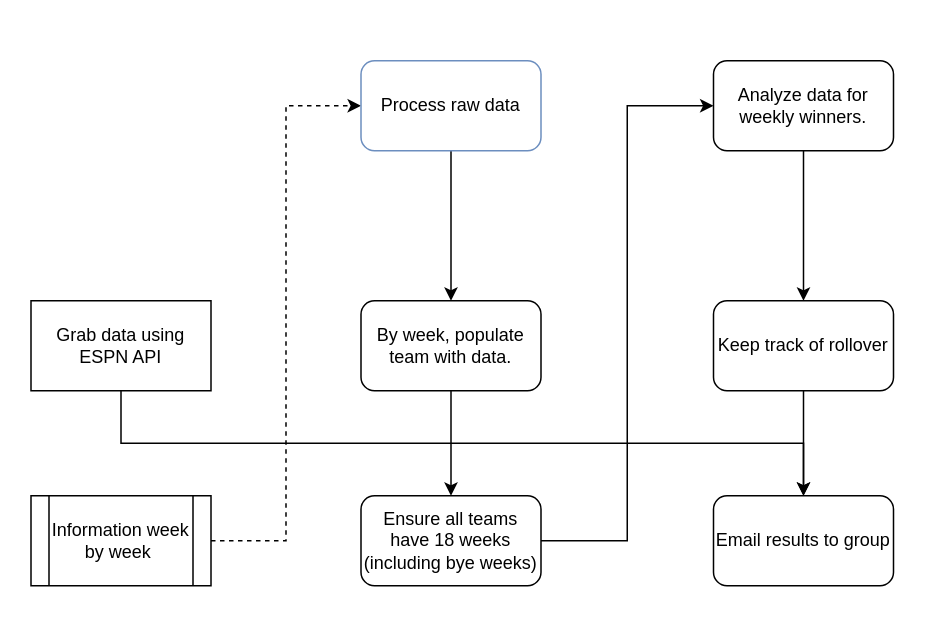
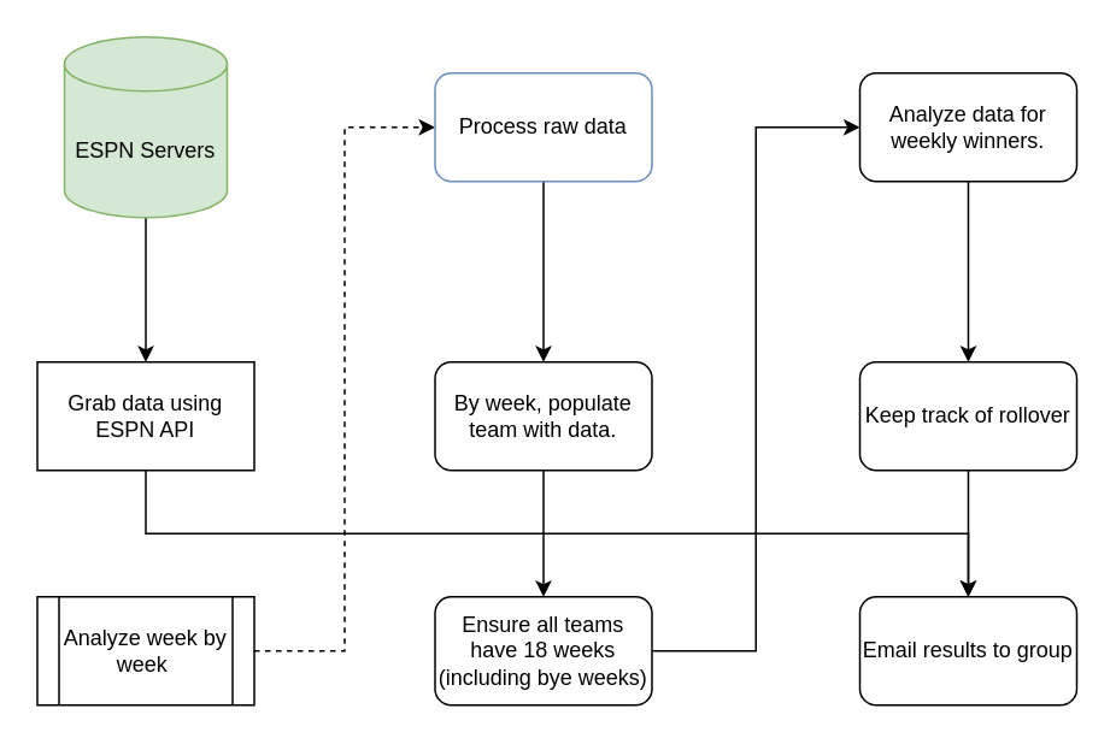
  <mxCell id="0" />
  <mxCell id="1" parent="0" />
+ <mxCell id="2" value="" style="edgeStyle=orthogonalEdgeStyle;rounded=0;orthogonalLoop=1;jettySize=auto;html=1;" edge="1" parent="1" source="3" target="5"><mxGeometry relative="1" as="geometry" /></mxCell>
+ <mxCell id="3" value="ESPN Servers" style="shape=cylinder3;whiteSpace=wrap;html=1;boundedLbl=1;backgroundOutline=1;size=15;fillColor=#d5e8d4;strokeColor=#82b366;" vertex="1" parent="1"><mxGeometry x="35" y="20" width="90" height="100" as="geometry" /></mxCell>
  <mxCell id="4" style="edgeStyle=orthogonalEdgeStyle;rounded=0;orthogonalLoop=1;jettySize=auto;html=1;exitX=0.5;exitY=1;exitDx=0;exitDy=0;" edge="1" parent="1" source="5" target="18"><mxGeometry relative="1" as="geometry" /></mxCell>
  <mxCell id="5" value="Grab data using ESPN API" style="whiteSpace=wrap;html=1;" vertex="1" parent="1"><mxGeometry x="20" y="200" width="120" height="60" as="geometry" /></mxCell>
  <mxCell id="6" style="edgeStyle=orthogonalEdgeStyle;rounded=0;orthogonalLoop=1;jettySize=auto;html=1;entryX=0;entryY=0.5;entryDx=0;entryDy=0;dashed=1;" edge="1" parent="1" source="7" target="9"><mxGeometry relative="1" as="geometry" /></mxCell>
- <mxCell id="7" value="Information week by week&amp;nbsp;" style="shape=process;whiteSpace=wrap;html=1;backgroundOutline=1;" vertex="1" parent="1"><mxGeometry x="20" y="330" width="120" height="60" as="geometry" /></mxCell>
+ <mxCell id="7" value="Analyze week by week&amp;nbsp;" style="shape=process;whiteSpace=wrap;html=1;backgroundOutline=1;" vertex="1" parent="1"><mxGeometry x="20" y="330" width="120" height="60" as="geometry" /></mxCell>
  <mxCell id="8" value="" style="edgeStyle=orthogonalEdgeStyle;rounded=0;orthogonalLoop=1;jettySize=auto;html=1;" edge="1" parent="1" source="9" target="11"><mxGeometry relative="1" as="geometry" /></mxCell>
  <mxCell id="9" value="Process raw data" style="rounded=1;whiteSpace=wrap;html=1;fillColor=#ffffff;strokeColor=#6c8ebf;" vertex="1" parent="1"><mxGeometry x="240" y="40" width="120" height="60" as="geometry" /></mxCell>
  <mxCell id="10" value="" style="edgeStyle=orthogonalEdgeStyle;rounded=0;orthogonalLoop=1;jettySize=auto;html=1;" edge="1" parent="1" source="11" target="13"><mxGeometry relative="1" as="geometry" /></mxCell>
  <mxCell id="11" value="By week, populate team with data." style="rounded=1;whiteSpace=wrap;html=1;" vertex="1" parent="1"><mxGeometry x="240" y="200" width="120" height="60" as="geometry" /></mxCell>
  <mxCell id="12" value="" style="edgeStyle=orthogonalEdgeStyle;rounded=0;orthogonalLoop=1;jettySize=auto;html=1;entryX=0;entryY=0.5;entryDx=0;entryDy=0;" edge="1" parent="1" source="13" target="15"><mxGeometry relative="1" as="geometry" /></mxCell>
  <mxCell id="13" value="Ensure all teams have 18 weeks (including bye weeks)" style="rounded=1;whiteSpace=wrap;html=1;" vertex="1" parent="1"><mxGeometry x="240" y="330" width="120" height="60" as="geometry" /></mxCell>
  <mxCell id="14" value="" style="edgeStyle=orthogonalEdgeStyle;rounded=0;orthogonalLoop=1;jettySize=auto;html=1;" edge="1" parent="1" source="15" target="17"><mxGeometry relative="1" as="geometry" /></mxCell>
  <mxCell id="15" value="Analyze data for weekly winners." style="rounded=1;whiteSpace=wrap;html=1;" vertex="1" parent="1"><mxGeometry x="475" y="40" width="120" height="60" as="geometry" /></mxCell>
  <mxCell id="16" value="" style="edgeStyle=orthogonalEdgeStyle;rounded=0;orthogonalLoop=1;jettySize=auto;html=1;" edge="1" parent="1" source="17" target="18"><mxGeometry relative="1" as="geometry" /></mxCell>
  <mxCell id="17" value="Keep track of rollover" style="rounded=1;whiteSpace=wrap;html=1;" vertex="1" parent="1"><mxGeometry x="475" y="200" width="120" height="60" as="geometry" /></mxCell>
  <mxCell id="18" value="Email results to group" style="rounded=1;whiteSpace=wrap;html=1;" vertex="1" parent="1"><mxGeometry x="475" y="330" width="120" height="60" as="geometry" /></mxCell>
